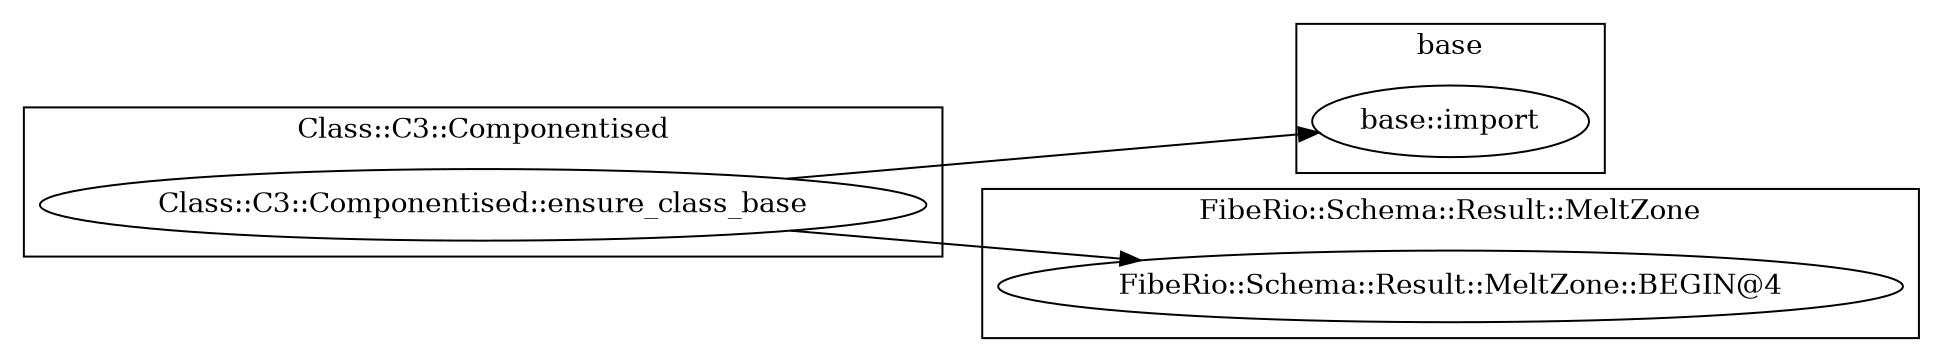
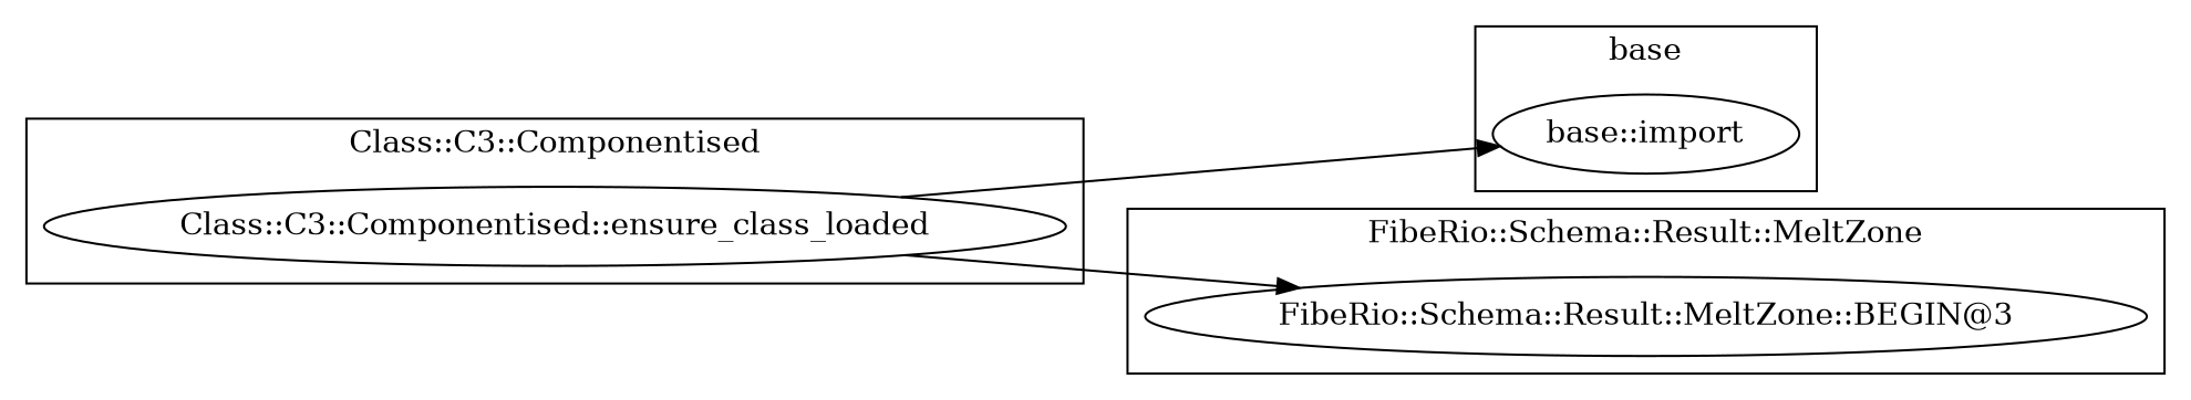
  digraph {
    rankdir=LR
    "base::import"
-   "FibeRio::Schema::Result::MeltZone::BEGIN@3" [label="FibeRio::Schema::Result::MeltZone::BEGIN@4"]
-   "Class::C3::Componentised::ensure_class_loaded" [label="Class::C3::Componentised::ensure_class_base"]
+   "FibeRio::Schema::Result::MeltZone::BEGIN@3"
+   "Class::C3::Componentised::ensure_class_loaded"
    subgraph cluster_1 {
      label=base
      "base::import"
    }
    subgraph cluster_2 {
      label="FibeRio::Schema::Result::MeltZone"
      "FibeRio::Schema::Result::MeltZone::BEGIN@3"
    }
    subgraph cluster_3 {
      label="Class::C3::Componentised"
      "Class::C3::Componentised::ensure_class_loaded"
    }
    "Class::C3::Componentised::ensure_class_loaded" -> "base::import"
    "Class::C3::Componentised::ensure_class_loaded" -> "FibeRio::Schema::Result::MeltZone::BEGIN@3"
  }
